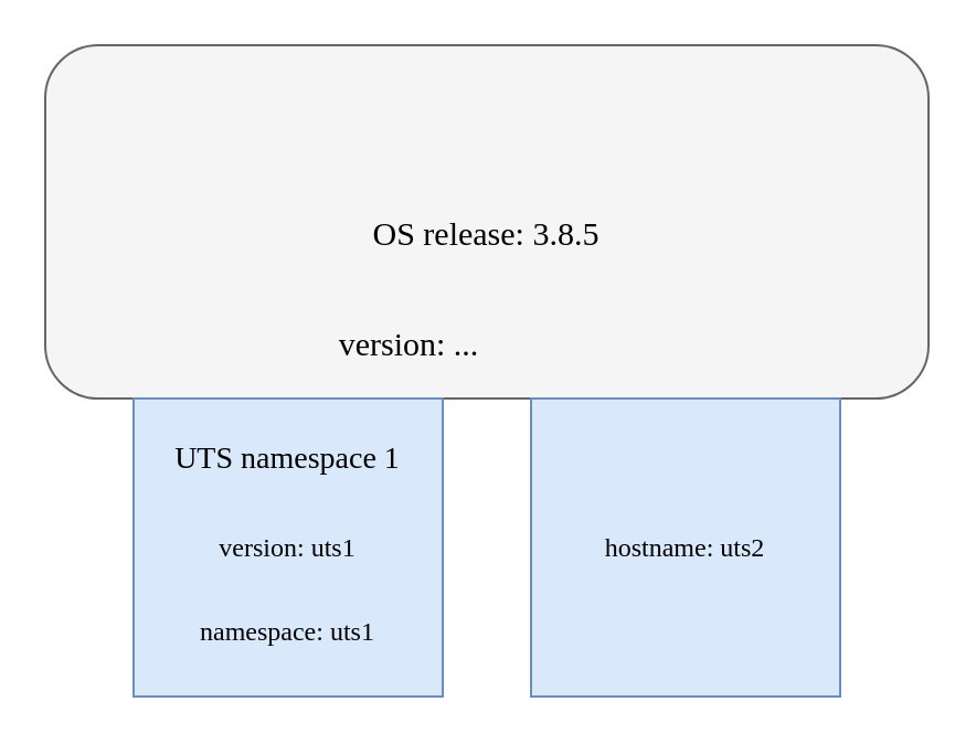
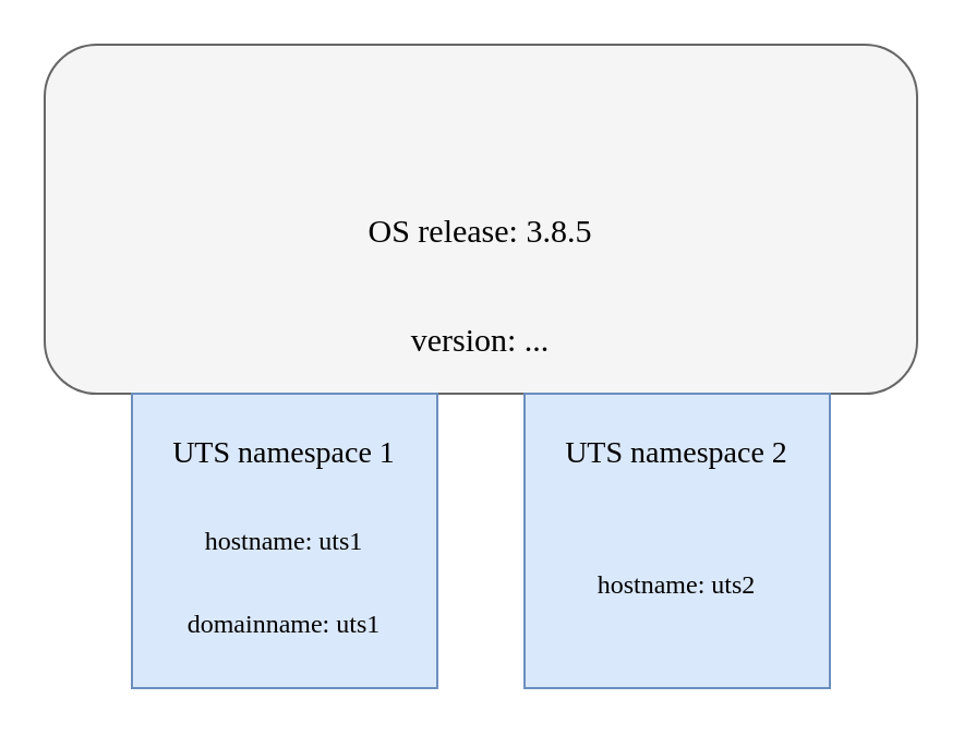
  <mxCell id="0" />
  <mxCell id="1" parent="0" />
  <mxCell id="2" value="" style="rounded=1;whiteSpace=wrap;html=1;fillColor=#f5f5f5;strokeColor=#666666;fontColor=#333333;" vertex="1" parent="1"><mxGeometry x="20" y="20" width="400" height="160" as="geometry" /></mxCell>
  <mxCell id="3" value="OS release: 3.8.5" style="text;html=1;strokeColor=none;fillColor=none;align=center;verticalAlign=middle;whiteSpace=wrap;rounded=0;fontSize=15;fontFamily=Comic Sans MS;" vertex="1" parent="1"><mxGeometry x="120" y="90" width="200" height="30" as="geometry" /></mxCell>
- <mxCell id="4" value="version: ..." style="text;html=1;strokeColor=none;fillColor=none;align=center;verticalAlign=middle;whiteSpace=wrap;rounded=0;fontSize=15;fontFamily=Comic Sans MS;" vertex="1" parent="1"><mxGeometry x="85" y="140" width="200" height="30" as="geometry" /></mxCell>
+ <mxCell id="4" value="version: ..." style="text;html=1;strokeColor=none;fillColor=none;align=center;verticalAlign=middle;whiteSpace=wrap;rounded=0;fontSize=15;fontFamily=Comic Sans MS;" vertex="1" parent="1"><mxGeometry x="120" y="140" width="200" height="30" as="geometry" /></mxCell>
  <mxCell id="5" value="" style="rounded=0;whiteSpace=wrap;html=1;fillColor=#dae8fc;strokeColor=#6c8ebf;" vertex="1" parent="1"><mxGeometry x="60" y="180" width="140" height="135" as="geometry" /></mxCell>
- <mxCell id="6" value="version: uts1" style="text;html=1;strokeColor=none;fillColor=none;align=center;verticalAlign=middle;whiteSpace=wrap;rounded=0;fontFamily=Comic Sans MS;fontSize=12;" vertex="1" parent="1"><mxGeometry x="70" y="232.5" width="120" height="30" as="geometry" /></mxCell>
- <mxCell id="7" value="namespace: uts1" style="text;html=1;strokeColor=none;fillColor=none;align=center;verticalAlign=middle;whiteSpace=wrap;rounded=0;fontFamily=Comic Sans MS;fontSize=12;" vertex="1" parent="1"><mxGeometry x="70" y="271" width="120" height="30" as="geometry" /></mxCell>
+ <mxCell id="6" value="hostname: uts1" style="text;html=1;strokeColor=none;fillColor=none;align=center;verticalAlign=middle;whiteSpace=wrap;rounded=0;fontFamily=Comic Sans MS;fontSize=12;" vertex="1" parent="1"><mxGeometry x="70" y="232.5" width="120" height="30" as="geometry" /></mxCell>
+ <mxCell id="7" value="domainname: uts1" style="text;html=1;strokeColor=none;fillColor=none;align=center;verticalAlign=middle;whiteSpace=wrap;rounded=0;fontFamily=Comic Sans MS;fontSize=12;" vertex="1" parent="1"><mxGeometry x="70" y="271" width="120" height="30" as="geometry" /></mxCell>
  <mxCell id="8" value="UTS namespace 1" style="text;html=1;strokeColor=none;fillColor=none;align=center;verticalAlign=middle;whiteSpace=wrap;rounded=0;fontFamily=Comic Sans MS;fontSize=14;" vertex="1" parent="1"><mxGeometry x="70" y="192.5" width="120" height="30" as="geometry" /></mxCell>
  <mxCell id="9" value="" style="rounded=0;whiteSpace=wrap;html=1;fillColor=#dae8fc;strokeColor=#6c8ebf;" vertex="1" parent="1"><mxGeometry x="240" y="180" width="140" height="135" as="geometry" /></mxCell>
- <mxCell id="10" value="hostname: uts2" style="text;html=1;strokeColor=none;fillColor=none;align=center;verticalAlign=middle;whiteSpace=wrap;rounded=0;fontFamily=Comic Sans MS;fontSize=12;" vertex="1" parent="1"><mxGeometry x="250" y="232.5" width="120" height="30" as="geometry" /></mxCell>
+ <mxCell id="10" value="hostname: uts2" style="text;html=1;strokeColor=none;fillColor=none;align=center;verticalAlign=middle;whiteSpace=wrap;rounded=0;fontFamily=Comic Sans MS;fontSize=12;" vertex="1" parent="1"><mxGeometry x="250" y="252.5" width="120" height="30" as="geometry" /></mxCell>
+ <mxCell id="11" value="UTS namespace 2" style="text;html=1;strokeColor=none;fillColor=none;align=center;verticalAlign=middle;whiteSpace=wrap;rounded=0;fontFamily=Comic Sans MS;fontSize=14;" vertex="1" parent="1"><mxGeometry x="250" y="192.5" width="120" height="30" as="geometry" /></mxCell>
